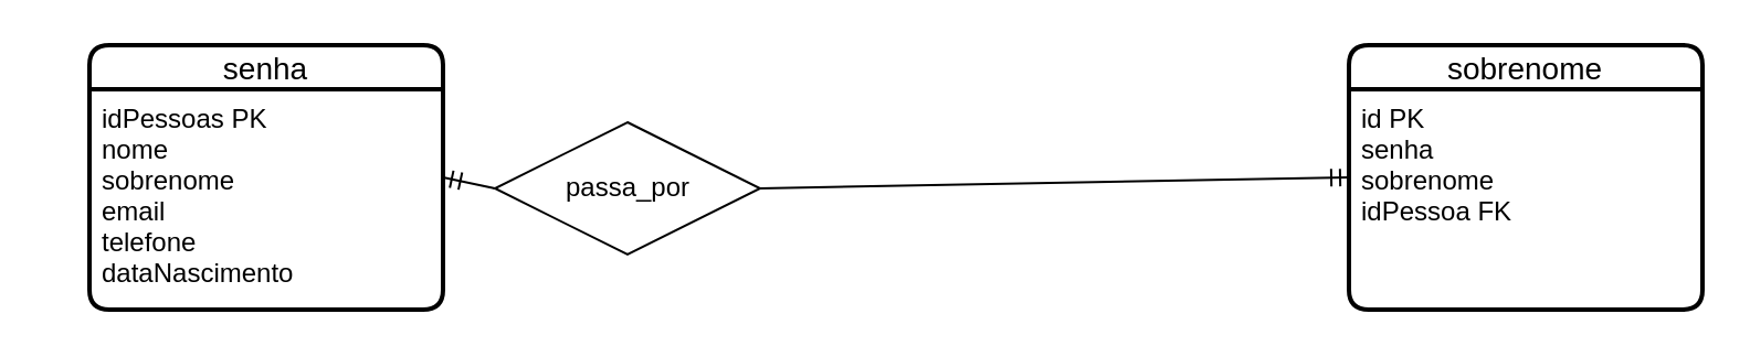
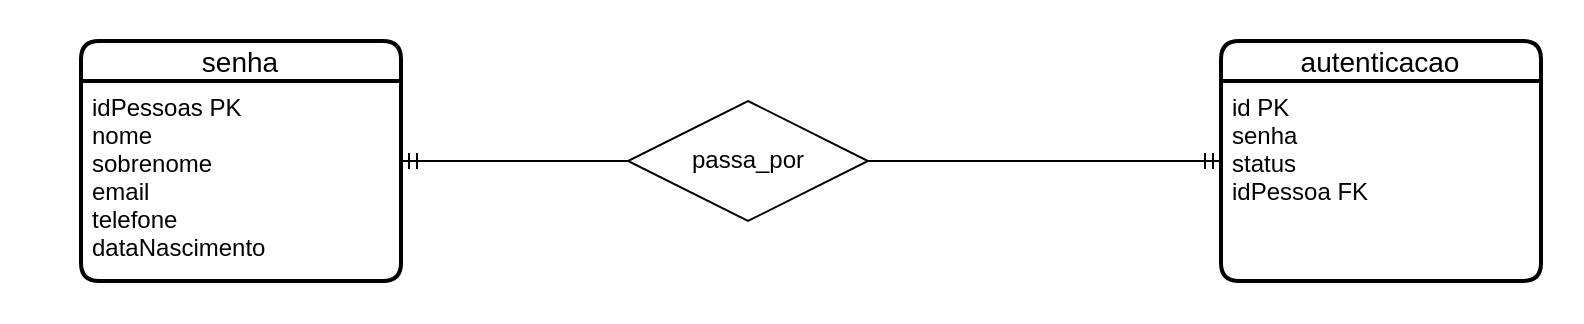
  <mxCell id="0" />
  <mxCell id="1" parent="0" />
- <mxCell id="2" value="passa_por" style="shape=rhombus;perimeter=rhombusPerimeter;whiteSpace=wrap;html=1;align=center;" parent="1" vertex="1"><mxGeometry x="223.5" y="55" width="120" height="60" as="geometry" /></mxCell>
+ <mxCell id="2" value="passa_por" style="shape=rhombus;perimeter=rhombusPerimeter;whiteSpace=wrap;html=1;align=center;" parent="1" vertex="1"><mxGeometry x="313.5" y="50" width="120" height="60" as="geometry" /></mxCell>
  <mxCell id="3" value="" style="endArrow=none;html=1;rounded=0;exitX=1;exitY=0.5;exitDx=0;exitDy=0;entryX=0;entryY=0.5;entryDx=0;entryDy=0;startArrow=ERmandOne;startFill=0;" parent="1" target="2" edge="1"><mxGeometry relative="1" as="geometry"><mxPoint x="200" y="80" as="sourcePoint" /><mxPoint x="310" y="80" as="targetPoint" /></mxGeometry></mxCell>
  <mxCell id="4" value="" style="endArrow=ERmandOne;html=1;rounded=0;entryX=0;entryY=0.5;entryDx=0;entryDy=0;exitX=1;exitY=0.5;exitDx=0;exitDy=0;endFill=0;" parent="1" source="2" edge="1"><mxGeometry relative="1" as="geometry"><mxPoint x="290" y="140" as="sourcePoint" /><mxPoint x="610" y="80" as="targetPoint" /></mxGeometry></mxCell>
  <mxCell id="5" style="edgeStyle=none;rounded=0;orthogonalLoop=1;jettySize=auto;html=1;exitX=0.5;exitY=0;exitDx=0;exitDy=0;" parent="1" edge="1"><mxGeometry relative="1" as="geometry"><mxPoint x="20" y="130" as="sourcePoint" /><mxPoint x="20" y="130" as="targetPoint" /></mxGeometry></mxCell>
  <mxCell id="6" value="senha" style="swimlane;childLayout=stackLayout;horizontal=1;startSize=20;horizontalStack=0;rounded=1;fontSize=14;fontStyle=0;strokeWidth=2;resizeParent=0;resizeLast=1;shadow=0;dashed=0;align=center;" vertex="1" parent="1"><mxGeometry x="40" y="20" width="160" height="120" as="geometry"><mxRectangle x="330" y="230" width="70" height="20" as="alternateBounds" /></mxGeometry></mxCell>
  <mxCell id="7" value="idPessoas PK&#10;nome&#10;sobrenome&#10;email&#10;telefone&#10;dataNascimento" style="align=left;strokeColor=none;fillColor=none;spacingLeft=4;fontSize=12;verticalAlign=top;resizable=0;rotatable=0;part=1;" vertex="1" parent="6"><mxGeometry y="20" width="160" height="100" as="geometry" /></mxCell>
- <mxCell id="8" value="sobrenome" style="swimlane;childLayout=stackLayout;horizontal=1;startSize=20;horizontalStack=0;rounded=1;fontSize=14;fontStyle=0;strokeWidth=2;resizeParent=0;resizeLast=1;shadow=0;dashed=0;align=center;" vertex="1" parent="1"><mxGeometry x="610" y="20" width="160" height="120" as="geometry"><mxRectangle x="330" y="230" width="70" height="20" as="alternateBounds" /></mxGeometry></mxCell>
- <mxCell id="9" value="id PK&#10;senha&#10;sobrenome&#10;idPessoa FK" style="align=left;strokeColor=none;fillColor=none;spacingLeft=4;fontSize=12;verticalAlign=top;resizable=0;rotatable=0;part=1;" vertex="1" parent="8"><mxGeometry y="20" width="160" height="100" as="geometry" /></mxCell>
+ <mxCell id="8" value="autenticacao" style="swimlane;childLayout=stackLayout;horizontal=1;startSize=20;horizontalStack=0;rounded=1;fontSize=14;fontStyle=0;strokeWidth=2;resizeParent=0;resizeLast=1;shadow=0;dashed=0;align=center;" vertex="1" parent="1"><mxGeometry x="610" y="20" width="160" height="120" as="geometry"><mxRectangle x="330" y="230" width="70" height="20" as="alternateBounds" /></mxGeometry></mxCell>
+ <mxCell id="9" value="id PK&#10;senha&#10;status&#10;idPessoa FK" style="align=left;strokeColor=none;fillColor=none;spacingLeft=4;fontSize=12;verticalAlign=top;resizable=0;rotatable=0;part=1;" vertex="1" parent="8"><mxGeometry y="20" width="160" height="100" as="geometry" /></mxCell>
